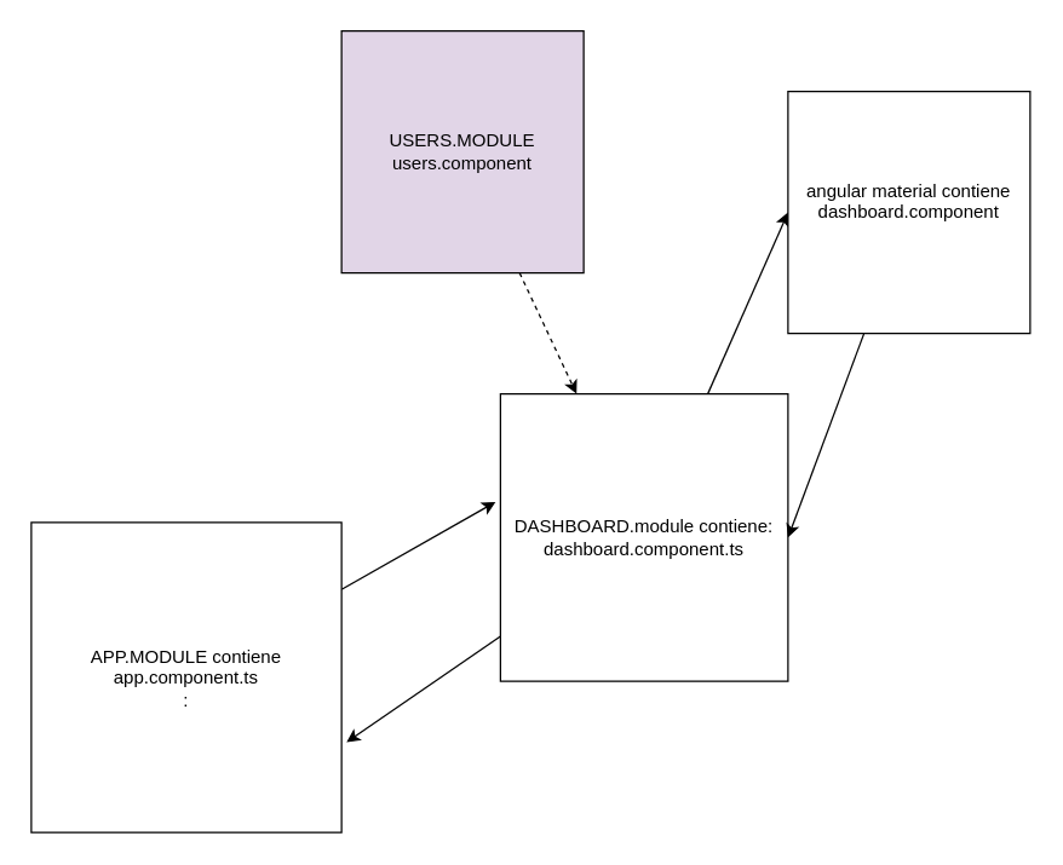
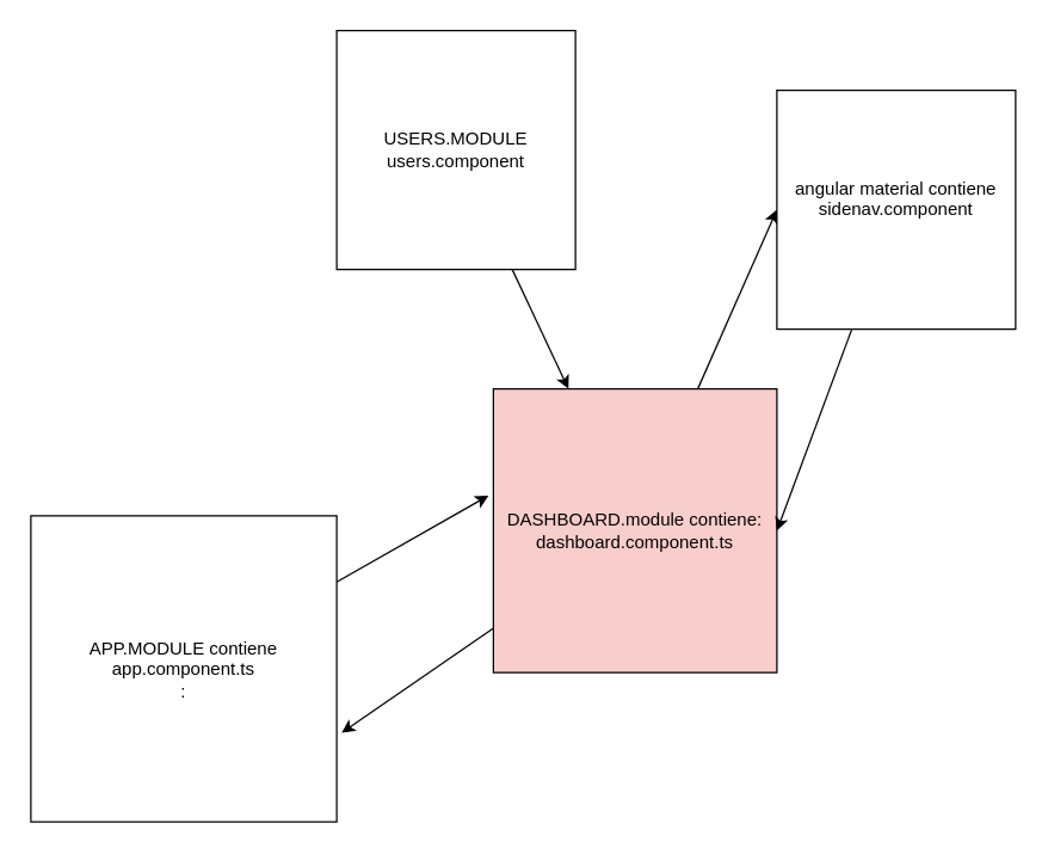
  <mxCell id="0" />
  <mxCell id="1" parent="0" />
  <mxCell id="2" style="edgeStyle=none;html=1;entryX=-0.017;entryY=0.376;entryDx=0;entryDy=0;entryPerimeter=0;" parent="1" source="3" target="6" edge="1"><mxGeometry relative="1" as="geometry" /></mxCell>
  <mxCell id="3" value="APP.MODULE contiene app.component.ts&lt;br&gt;:" style="whiteSpace=wrap;html=1;aspect=fixed;" parent="1" vertex="1"><mxGeometry x="20" y="345" width="205" height="205" as="geometry" /></mxCell>
  <mxCell id="4" style="edgeStyle=none;html=1;entryX=1.016;entryY=0.709;entryDx=0;entryDy=0;entryPerimeter=0;" parent="1" source="6" target="3" edge="1"><mxGeometry relative="1" as="geometry" /></mxCell>
  <mxCell id="5" style="edgeStyle=none;html=1;entryX=0;entryY=0.5;entryDx=0;entryDy=0;" parent="1" source="6" target="8" edge="1"><mxGeometry relative="1" as="geometry" /></mxCell>
- <mxCell id="6" value="DASHBOARD.module contiene: dashboard.component.ts" style="whiteSpace=wrap;html=1;aspect=fixed;" parent="1" vertex="1"><mxGeometry x="330" y="260" width="190" height="190" as="geometry" /></mxCell>
+ <mxCell id="6" value="DASHBOARD.module contiene: dashboard.component.ts" style="whiteSpace=wrap;html=1;aspect=fixed;fillColor=#f8cecc;" parent="1" vertex="1"><mxGeometry x="330" y="260" width="190" height="190" as="geometry" /></mxCell>
  <mxCell id="7" style="edgeStyle=none;html=1;entryX=1;entryY=0.5;entryDx=0;entryDy=0;" parent="1" source="8" target="6" edge="1"><mxGeometry relative="1" as="geometry" /></mxCell>
- <mxCell id="8" value="angular material contiene dashboard.component&lt;br&gt;&lt;br&gt;" style="whiteSpace=wrap;html=1;aspect=fixed;" parent="1" vertex="1"><mxGeometry x="520" y="60" width="160" height="160" as="geometry" /></mxCell>
- <mxCell id="9" value="" style="edgeStyle=none;html=1;dashed=1;" edge="1" parent="1" source="10" target="6"><mxGeometry relative="1" as="geometry" /></mxCell>
- <mxCell id="10" value="USERS.MODULE users.component&lt;br&gt;" style="whiteSpace=wrap;html=1;aspect=fixed;fillColor=#e1d5e7;" vertex="1" parent="1"><mxGeometry x="225" y="20" width="160" height="160" as="geometry" /></mxCell>
+ <mxCell id="8" value="angular material contiene sidenav.component&lt;br&gt;&lt;br&gt;" style="whiteSpace=wrap;html=1;aspect=fixed;" parent="1" vertex="1"><mxGeometry x="520" y="60" width="160" height="160" as="geometry" /></mxCell>
+ <mxCell id="9" value="" style="edgeStyle=none;html=1;" edge="1" parent="1" source="10" target="6"><mxGeometry relative="1" as="geometry" /></mxCell>
+ <mxCell id="10" value="USERS.MODULE users.component&lt;br&gt;" style="whiteSpace=wrap;html=1;aspect=fixed;" vertex="1" parent="1"><mxGeometry x="225" y="20" width="160" height="160" as="geometry" /></mxCell>
